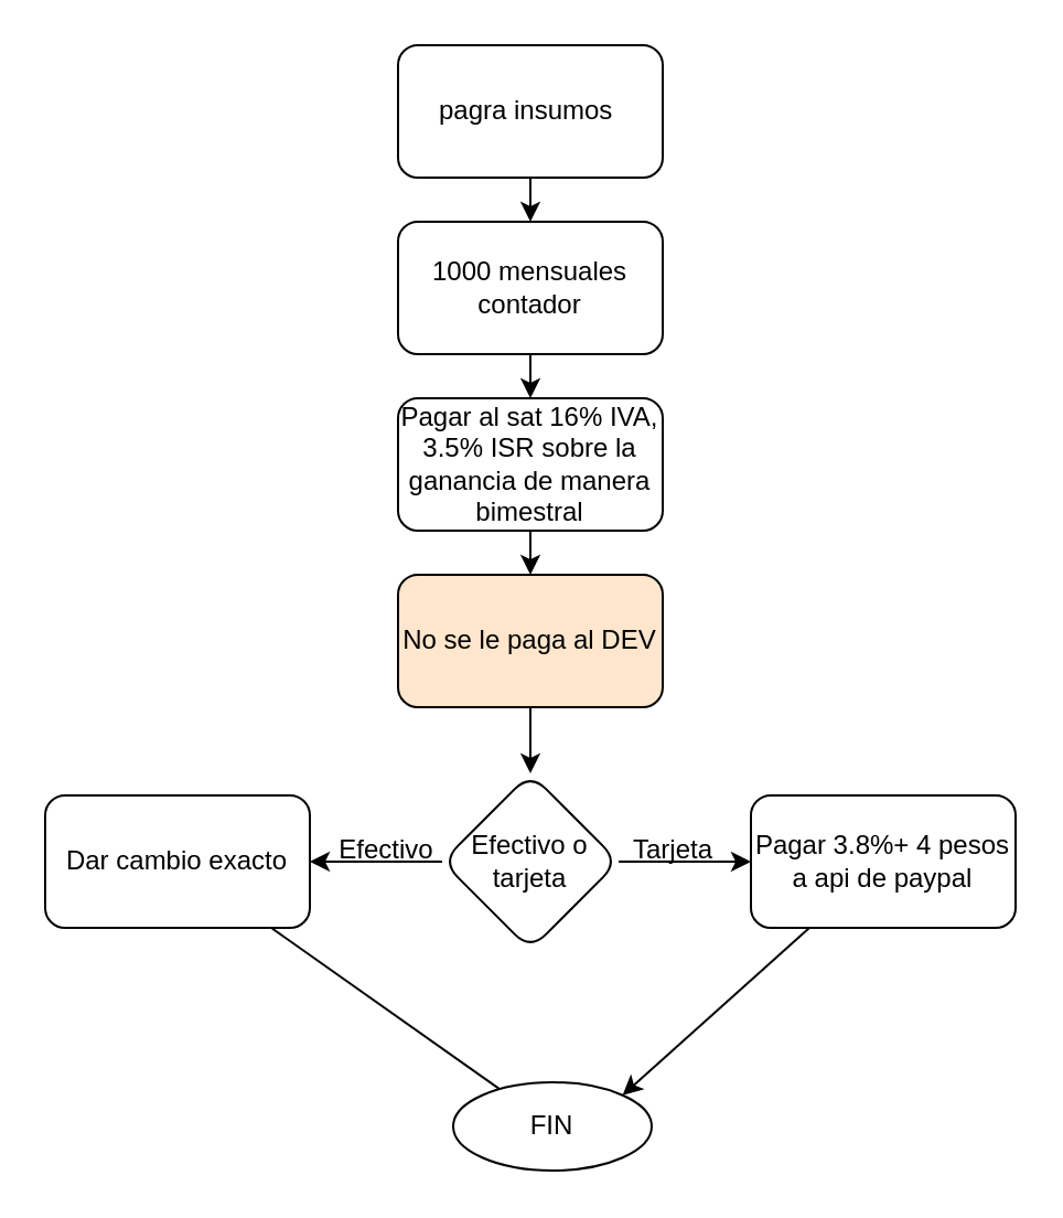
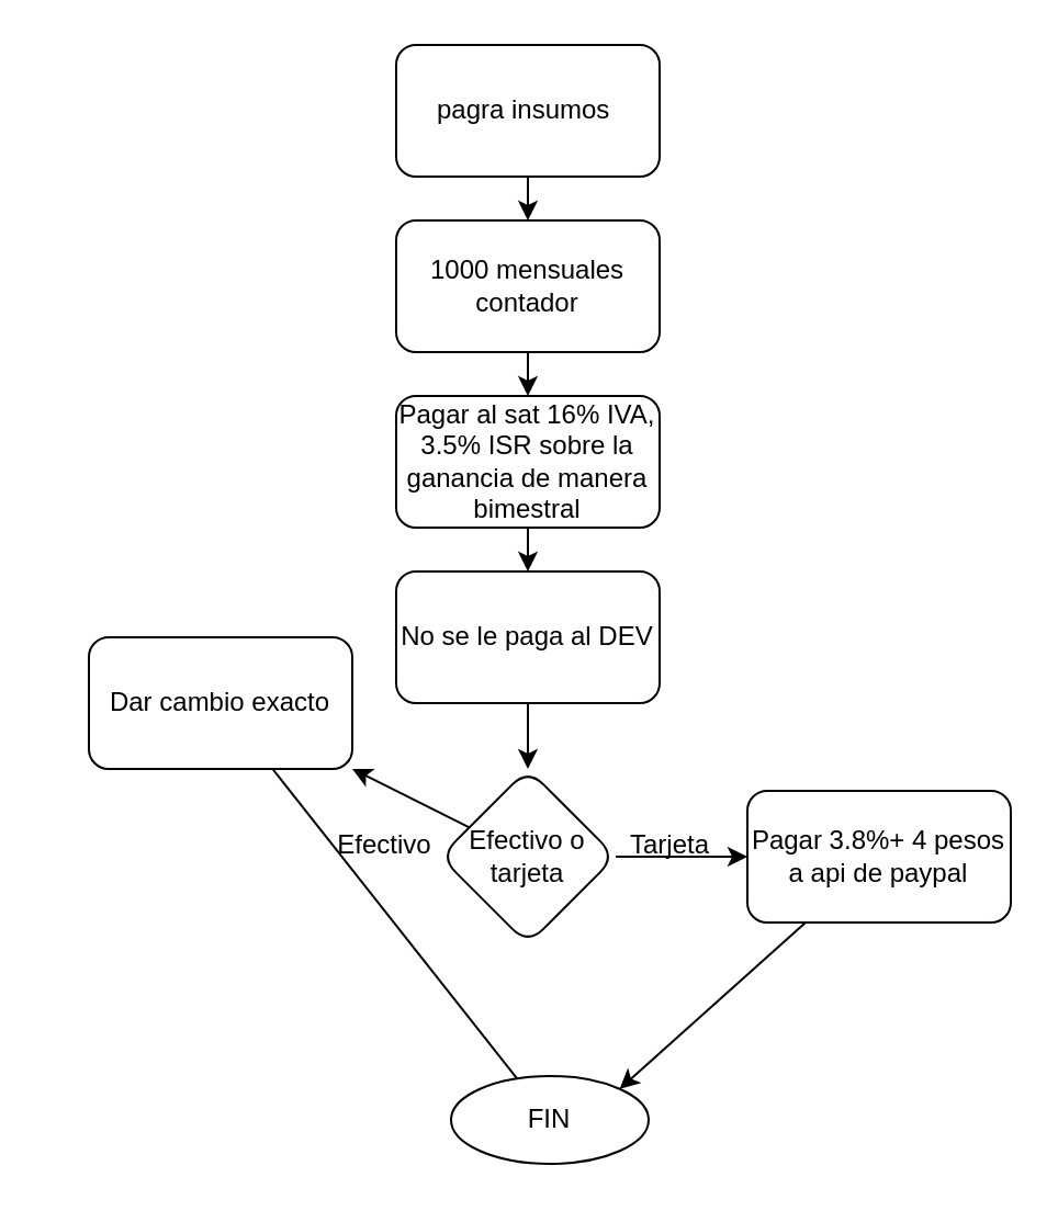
  <mxCell id="0" />
  <mxCell id="1" parent="0" />
  <mxCell id="2" value="pagra insumos&amp;nbsp;" style="rounded=1;whiteSpace=wrap;html=1;" vertex="1" parent="1"><mxGeometry x="180" y="20" width="120" height="60" as="geometry" /></mxCell>
  <mxCell id="3" value="" style="endArrow=classic;html=1;exitX=0.5;exitY=1;exitDx=0;exitDy=0;" edge="1" parent="1" source="2" target="5"><mxGeometry width="50" height="50" relative="1" as="geometry"><mxPoint x="325" y="200" as="sourcePoint" /><mxPoint x="240" y="130" as="targetPoint" /></mxGeometry></mxCell>
  <mxCell id="4" value="" style="edgeStyle=none;html=1;" edge="1" parent="1" source="5" target="7"><mxGeometry relative="1" as="geometry" /></mxCell>
  <mxCell id="5" value="1000 mensuales contador" style="rounded=1;whiteSpace=wrap;html=1;" vertex="1" parent="1"><mxGeometry x="180" y="100" width="120" height="60" as="geometry" /></mxCell>
  <mxCell id="6" value="" style="edgeStyle=none;html=1;" edge="1" parent="1" source="7" target="9"><mxGeometry relative="1" as="geometry" /></mxCell>
  <mxCell id="7" value="Pagar al sat 16% IVA, 3.5% ISR sobre la ganancia de manera bimestral" style="whiteSpace=wrap;html=1;rounded=1;" vertex="1" parent="1"><mxGeometry x="180" y="180" width="120" height="60" as="geometry" /></mxCell>
  <mxCell id="8" value="" style="edgeStyle=none;html=1;" edge="1" parent="1" source="9" target="12"><mxGeometry relative="1" as="geometry" /></mxCell>
- <mxCell id="9" value="No se le paga al DEV" style="whiteSpace=wrap;html=1;rounded=1;fillColor=#ffe6cc;" vertex="1" parent="1"><mxGeometry x="180" y="260" width="120" height="60" as="geometry" /></mxCell>
+ <mxCell id="9" value="No se le paga al DEV" style="whiteSpace=wrap;html=1;rounded=1;" vertex="1" parent="1"><mxGeometry x="180" y="260" width="120" height="60" as="geometry" /></mxCell>
  <mxCell id="10" value="" style="edgeStyle=none;html=1;" edge="1" parent="1" source="12" target="14"><mxGeometry relative="1" as="geometry" /></mxCell>
  <mxCell id="11" value="" style="edgeStyle=none;html=1;" edge="1" parent="1" source="12" target="17"><mxGeometry relative="1" as="geometry" /></mxCell>
  <mxCell id="12" value="Efectivo o tarjeta" style="rhombus;whiteSpace=wrap;html=1;rounded=1;" vertex="1" parent="1"><mxGeometry x="200" y="350" width="80" height="80" as="geometry" /></mxCell>
  <mxCell id="13" style="edgeStyle=none;html=1;entryX=1;entryY=0;entryDx=0;entryDy=0;" edge="1" parent="1" source="14" target="19"><mxGeometry relative="1" as="geometry" /></mxCell>
  <mxCell id="14" value="Pagar 3.8%+ 4 pesos a api de paypal" style="whiteSpace=wrap;html=1;rounded=1;" vertex="1" parent="1"><mxGeometry x="340" y="360" width="120" height="60" as="geometry" /></mxCell>
  <mxCell id="15" value="Tarjeta" style="text;html=1;align=center;verticalAlign=middle;whiteSpace=wrap;rounded=0;" vertex="1" parent="1"><mxGeometry x="275" y="370" width="60" height="30" as="geometry" /></mxCell>
  <mxCell id="16" value="" style="edgeStyle=none;html=1;endArrow=none;" edge="1" parent="1" source="17" target="19"><mxGeometry relative="1" as="geometry" /></mxCell>
- <mxCell id="17" value="Dar cambio exacto" style="whiteSpace=wrap;html=1;rounded=1;" vertex="1" parent="1"><mxGeometry x="20" y="360" width="120" height="60" as="geometry" /></mxCell>
+ <mxCell id="17" value="Dar cambio exacto" style="whiteSpace=wrap;html=1;rounded=1;" vertex="1" parent="1"><mxGeometry x="40" y="290" width="120" height="60" as="geometry" /></mxCell>
  <mxCell id="18" value="Efectivo" style="text;html=1;align=center;verticalAlign=middle;whiteSpace=wrap;rounded=0;" vertex="1" parent="1"><mxGeometry x="145" y="370" width="60" height="30" as="geometry" /></mxCell>
  <mxCell id="19" value="FIN" style="ellipse;whiteSpace=wrap;html=1;rounded=1;" vertex="1" parent="1"><mxGeometry x="205" y="490" width="90" height="40" as="geometry" /></mxCell>
